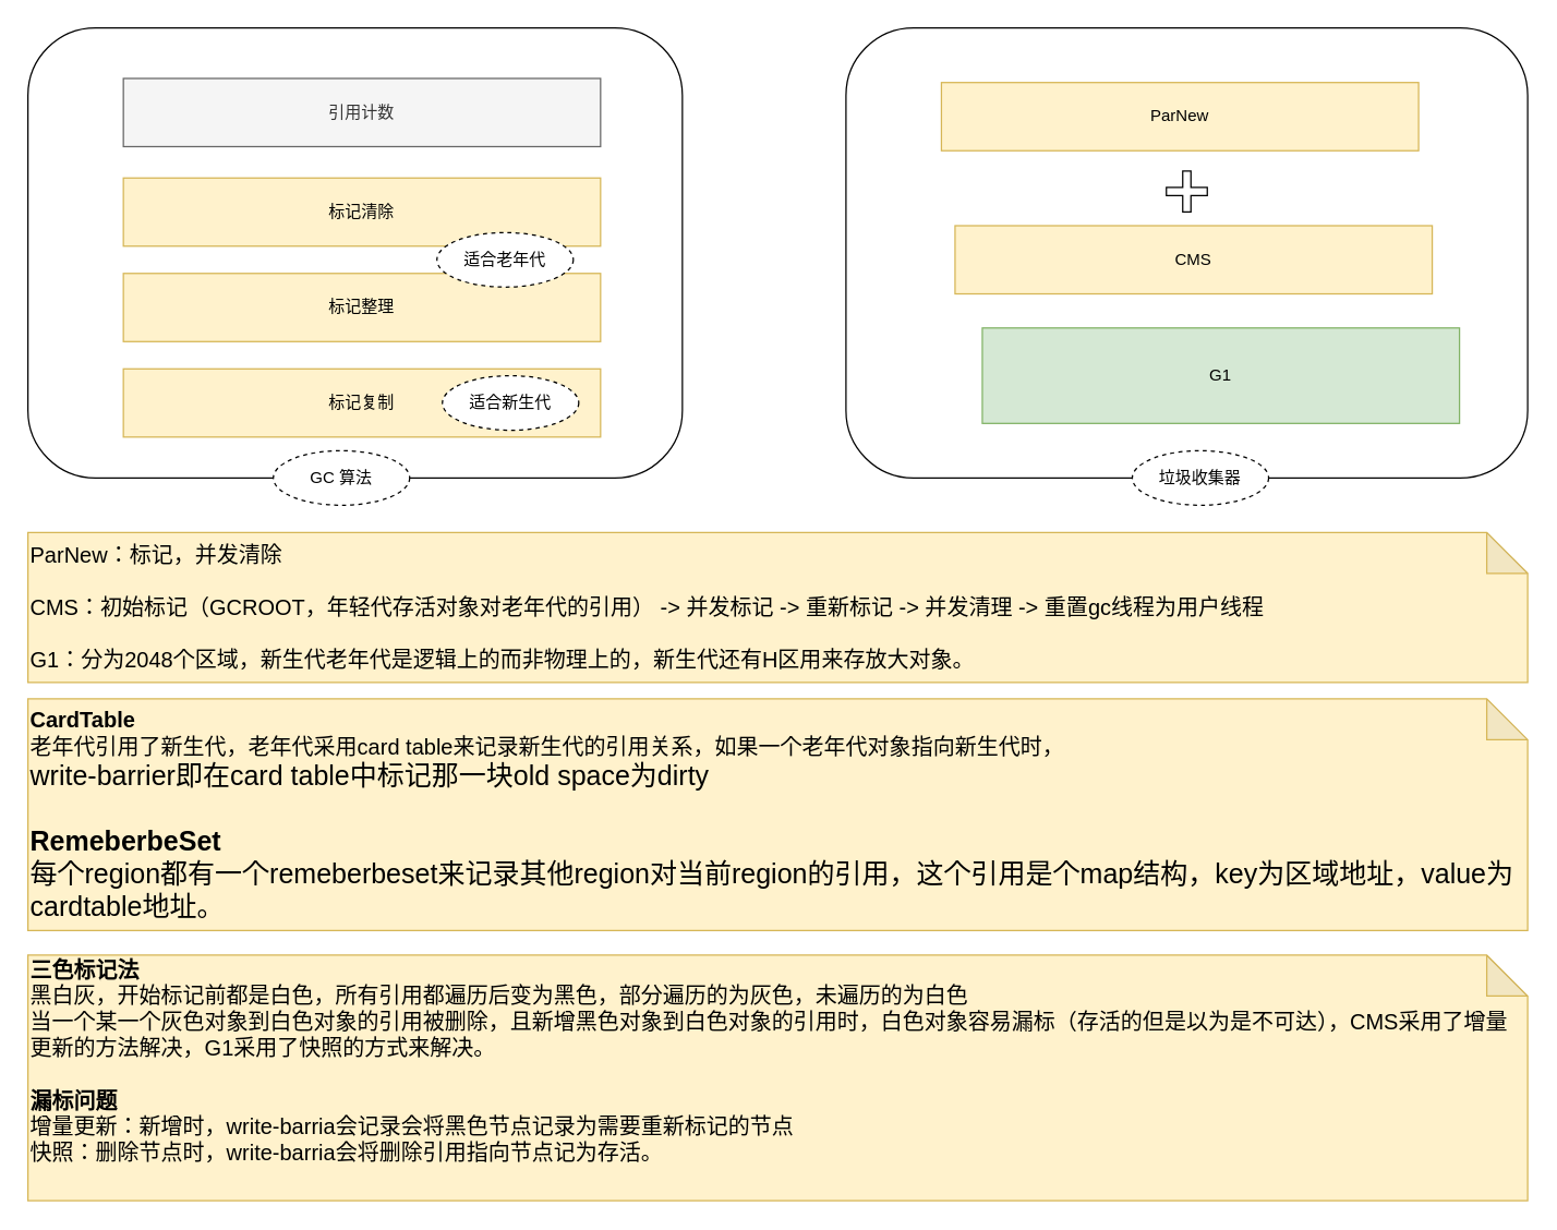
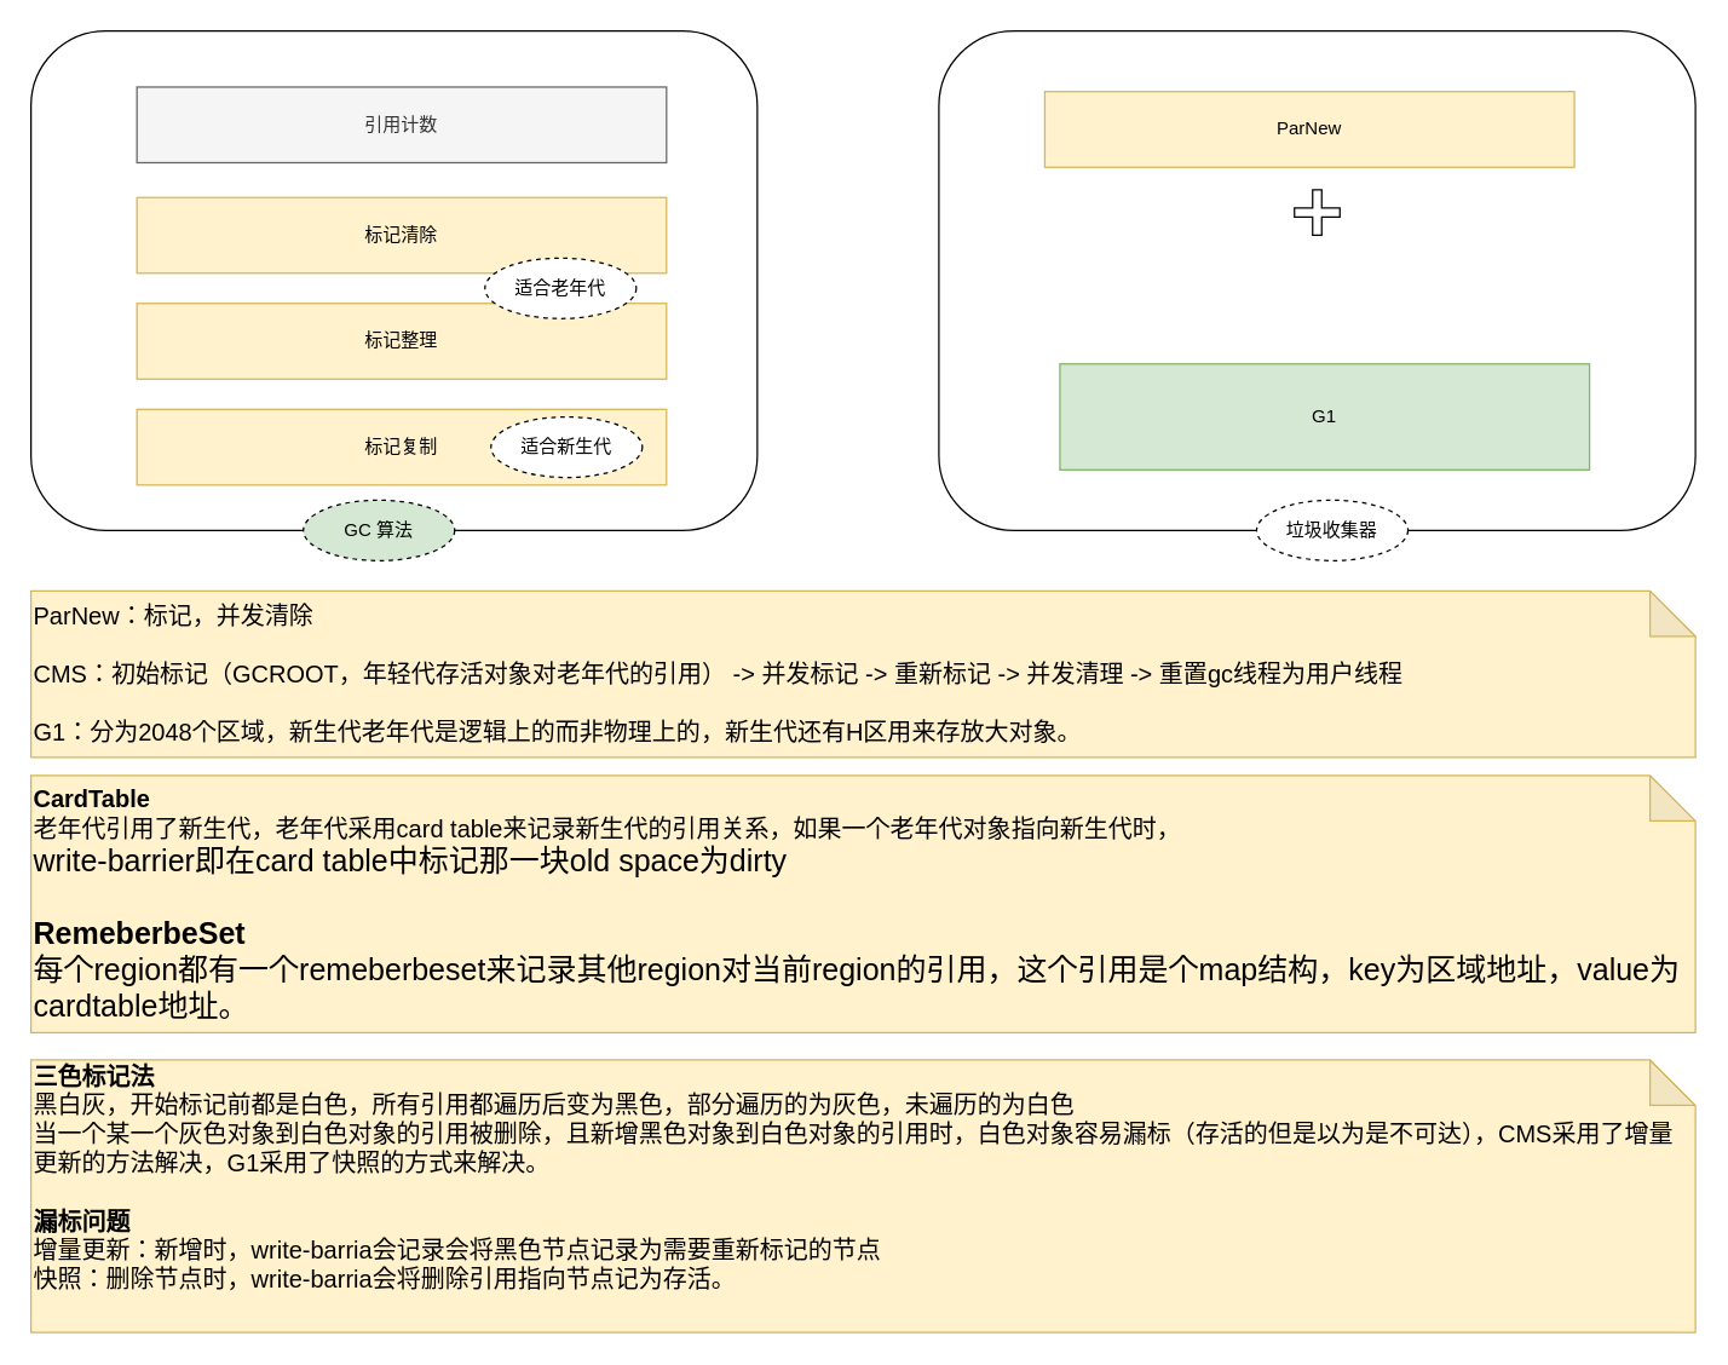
  <mxCell id="0" />
  <mxCell id="1" parent="0" />
  <mxCell id="2" value="" style="rounded=1;whiteSpace=wrap;html=1;" vertex="1" parent="1"><mxGeometry x="20" y="20" width="480" height="330" as="geometry" /></mxCell>
  <mxCell id="3" value="引用计数" style="rounded=0;whiteSpace=wrap;html=1;fillColor=#f5f5f5;fontColor=#333333;strokeColor=#666666;" vertex="1" parent="1"><mxGeometry x="90" y="57" width="350" height="50" as="geometry" /></mxCell>
  <mxCell id="4" value="标记清除" style="rounded=0;whiteSpace=wrap;html=1;fillColor=#fff2cc;strokeColor=#d6b656;" vertex="1" parent="1"><mxGeometry x="90" y="130" width="350" height="50" as="geometry" /></mxCell>
  <mxCell id="5" value="标记整理" style="rounded=0;whiteSpace=wrap;html=1;fillColor=#fff2cc;strokeColor=#d6b656;" vertex="1" parent="1"><mxGeometry x="90" y="200" width="350" height="50" as="geometry" /></mxCell>
  <mxCell id="6" value="标记复制" style="rounded=0;whiteSpace=wrap;html=1;fillColor=#fff2cc;strokeColor=#d6b656;" vertex="1" parent="1"><mxGeometry x="90" y="270" width="350" height="50" as="geometry" /></mxCell>
- <mxCell id="7" value="GC 算法" style="ellipse;whiteSpace=wrap;html=1;align=center;dashed=1;" vertex="1" parent="1"><mxGeometry x="200" y="330" width="100" height="40" as="geometry" /></mxCell>
+ <mxCell id="7" value="GC 算法" style="ellipse;whiteSpace=wrap;html=1;align=center;dashed=1;fillColor=#d5e8d4;" vertex="1" parent="1"><mxGeometry x="200" y="330" width="100" height="40" as="geometry" /></mxCell>
  <mxCell id="8" value="" style="rounded=1;whiteSpace=wrap;html=1;" vertex="1" parent="1"><mxGeometry x="620" y="20" width="500" height="330" as="geometry" /></mxCell>
  <mxCell id="9" value="垃圾收集器" style="ellipse;whiteSpace=wrap;html=1;align=center;dashed=1;" vertex="1" parent="1"><mxGeometry x="830" y="330" width="100" height="40" as="geometry" /></mxCell>
- <mxCell id="10" value="CMS" style="rounded=0;whiteSpace=wrap;html=1;fillColor=#fff2cc;strokeColor=#d6b656;" vertex="1" parent="1"><mxGeometry x="700" y="165" width="350" height="50" as="geometry" /></mxCell>
  <mxCell id="11" value="ParNew" style="rounded=0;whiteSpace=wrap;html=1;fillColor=#fff2cc;strokeColor=#d6b656;" vertex="1" parent="1"><mxGeometry x="690" y="60" width="350" height="50" as="geometry" /></mxCell>
  <mxCell id="12" value="适合老年代" style="ellipse;whiteSpace=wrap;html=1;align=center;dashed=1;" vertex="1" parent="1"><mxGeometry x="320" y="170" width="100" height="40" as="geometry" /></mxCell>
  <mxCell id="13" value="适合新生代" style="ellipse;whiteSpace=wrap;html=1;align=center;dashed=1;" vertex="1" parent="1"><mxGeometry x="324" y="275" width="100" height="40" as="geometry" /></mxCell>
  <mxCell id="14" value="" style="shape=cross;whiteSpace=wrap;html=1;" vertex="1" parent="1"><mxGeometry x="855" y="125" width="30" height="30" as="geometry" /></mxCell>
- <mxCell id="15" value="G1" style="rounded=0;whiteSpace=wrap;html=1;fillColor=#d5e8d4;strokeColor=#82b366;" vertex="1" parent="1"><mxGeometry x="720" y="240" width="350" height="70" as="geometry" /></mxCell>
+ <mxCell id="15" value="G1" style="rounded=0;whiteSpace=wrap;html=1;fillColor=#d5e8d4;strokeColor=#82b366;" vertex="1" parent="1"><mxGeometry x="700" y="240" width="350" height="70" as="geometry" /></mxCell>
  <mxCell id="16" value="&lt;div style=&quot;border-color: var(--border-color); font-size: 16px;&quot;&gt;ParNew：标记，并发清除&lt;br&gt;&lt;br&gt;&lt;/div&gt;&lt;font style=&quot;border-color: var(--border-color); font-size: 16px;&quot;&gt;CMS：初始标记（GCROOT，年轻代存活对象对老年代的引用） -&amp;gt; 并发标记 -&amp;gt; 重新标记 -&amp;gt; 并发清理 -&amp;gt; 重置gc线程为用户线程&lt;br&gt;&lt;br style=&quot;border-color: var(--border-color);&quot;&gt;&lt;/font&gt;&lt;div style=&quot;border-color: var(--border-color); font-size: 16px;&quot;&gt;&lt;span style=&quot;border-color: var(--border-color); background-color: initial;&quot;&gt;G1：分为2048个区域，新生代老年代是逻辑上的而非物理上的，新生代还有H区用来存放大对象。&lt;/span&gt;&lt;/div&gt;" style="shape=note;whiteSpace=wrap;html=1;backgroundOutline=1;darkOpacity=0.05;align=left;fillColor=#fff2cc;strokeColor=#d6b656;" vertex="1" parent="1"><mxGeometry x="20" y="390" width="1100" height="110" as="geometry" /></mxCell>
  <mxCell id="17" value="&lt;div style=&quot;border-color: var(--border-color); font-size: 16px;&quot;&gt;&lt;div style=&quot;border-color: var(--border-color);&quot;&gt;&lt;b&gt;CardTable&lt;/b&gt;&lt;br style=&quot;border-color: var(--border-color);&quot;&gt;老年代引用了新生代，老年代采用card table来记录新生代的引用关系，如果一个老年代对象指向新生代时，&lt;/div&gt;&lt;font style=&quot;border-color: var(--border-color); font-size: 20px;&quot;&gt;write-barrier即在card table中标记那一块old space为dirty&lt;br style=&quot;border-color: var(--border-color);&quot;&gt;&lt;br style=&quot;border-color: var(--border-color);&quot;&gt;&lt;b&gt;RemeberbeSet&lt;/b&gt;&lt;br style=&quot;border-color: var(--border-color); font-size: 16px;&quot;&gt;每个region都有一个remeberbeset来记录其他region对当前region的引用，这个引用是个map结构，key为区域地址，value为cardtable地址。&lt;br style=&quot;border-color: var(--border-color);&quot;&gt;&lt;/font&gt;&lt;/div&gt;" style="shape=note;whiteSpace=wrap;html=1;backgroundOutline=1;darkOpacity=0.05;align=left;fillColor=#fff2cc;strokeColor=#d6b656;" vertex="1" parent="1"><mxGeometry x="20" y="512" width="1100" height="170" as="geometry" /></mxCell>
  <mxCell id="18" value="&lt;div style=&quot;border-color: var(--border-color); font-size: 16px;&quot;&gt;&lt;div style=&quot;border-color: var(--border-color);&quot;&gt;&lt;div style=&quot;border-color: var(--border-color);&quot;&gt;&lt;b&gt;三色标记法&lt;br style=&quot;border-color: var(--border-color);&quot;&gt;&lt;/b&gt;黑白灰，开始标记前都是白色，所有引用都遍历后变为黑色，部分遍历的为灰色，未遍历的为白色&lt;br style=&quot;border-color: var(--border-color);&quot;&gt;当一个某一个灰色对象到白色对象的引用被删除，且新增黑色对象到白色对象的引用时，白色对象容易漏标（存活的但是以为是不可达），CMS采用了增量更新的方法解决，G1采用了快照的方式来解决。&lt;br&gt;&lt;br&gt;&lt;b&gt;漏标问题&lt;br style=&quot;border-color: var(--border-color);&quot;&gt;&lt;/b&gt;增量更新：新增时，write-barria会记录会将黑色节点记录为需要重新标记的节点&lt;br style=&quot;border-color: var(--border-color);&quot;&gt;快照：删除节点时，write-barria会将删除引用指向节点记为存活。&lt;/div&gt;&lt;font style=&quot;border-color: var(--border-color); font-size: 20px;&quot;&gt;&lt;br style=&quot;border-color: var(--border-color);&quot;&gt;&lt;/font&gt;&lt;/div&gt;&lt;/div&gt;" style="shape=note;whiteSpace=wrap;html=1;backgroundOutline=1;darkOpacity=0.05;align=left;fillColor=#fff2cc;strokeColor=#d6b656;" vertex="1" parent="1"><mxGeometry x="20" y="700" width="1100" height="180" as="geometry" /></mxCell>
